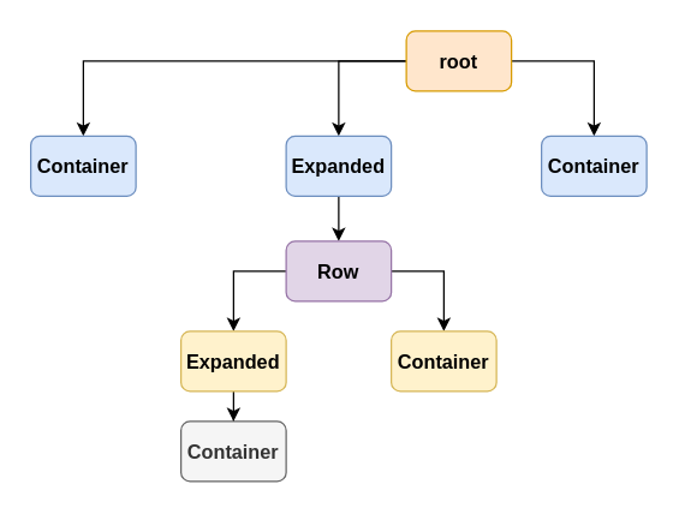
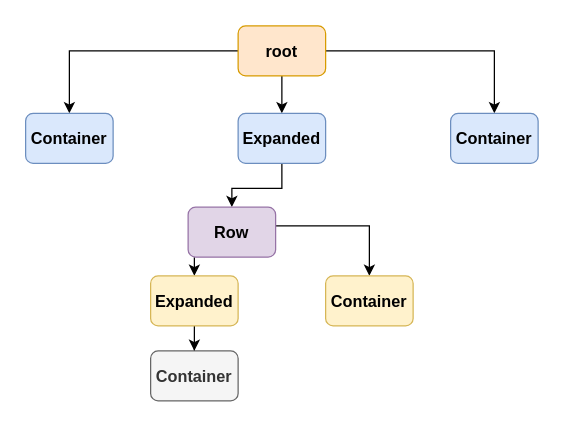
  <mxCell id="0" />
  <mxCell id="1" parent="0" />
  <mxCell id="2" style="edgeStyle=orthogonalEdgeStyle;rounded=0;orthogonalLoop=1;jettySize=auto;html=1;" parent="1" source="5" target="6" edge="1"><mxGeometry relative="1" as="geometry" /></mxCell>
  <mxCell id="3" style="edgeStyle=orthogonalEdgeStyle;rounded=0;orthogonalLoop=1;jettySize=auto;html=1;entryX=0.5;entryY=0;entryDx=0;entryDy=0;" parent="1" source="5" target="8" edge="1"><mxGeometry relative="1" as="geometry" /></mxCell>
  <mxCell id="4" style="edgeStyle=orthogonalEdgeStyle;rounded=0;orthogonalLoop=1;jettySize=auto;html=1;entryX=0.5;entryY=0;entryDx=0;entryDy=0;" parent="1" source="5" target="15" edge="1"><mxGeometry relative="1" as="geometry" /></mxCell>
- <mxCell id="5" value="root" style="rounded=1;whiteSpace=wrap;html=1;fillColor=#ffe6cc;strokeColor=#d79b00;fontSize=13;fontStyle=1" parent="1" vertex="1"><mxGeometry x="270" y="20" width="70" height="40" as="geometry" /></mxCell>
+ <mxCell id="5" value="root" style="rounded=1;whiteSpace=wrap;html=1;fillColor=#ffe6cc;strokeColor=#d79b00;fontSize=13;fontStyle=1" parent="1" vertex="1"><mxGeometry x="190" y="20" width="70" height="40" as="geometry" /></mxCell>
  <mxCell id="6" value="Container" style="rounded=1;whiteSpace=wrap;html=1;fillColor=#dae8fc;strokeColor=#6c8ebf;fontSize=13;fontStyle=1" parent="1" vertex="1"><mxGeometry x="20" y="90" width="70" height="40" as="geometry" /></mxCell>
  <mxCell id="7" value="" style="edgeStyle=orthogonalEdgeStyle;rounded=0;orthogonalLoop=1;jettySize=auto;html=1;fontSize=13;" parent="1" source="8" target="11" edge="1"><mxGeometry relative="1" as="geometry" /></mxCell>
  <mxCell id="8" value="Expanded" style="rounded=1;whiteSpace=wrap;html=1;fillColor=#dae8fc;strokeColor=#6c8ebf;fontSize=13;fontStyle=1" parent="1" vertex="1"><mxGeometry x="190" y="90" width="70" height="40" as="geometry" /></mxCell>
  <mxCell id="9" style="edgeStyle=orthogonalEdgeStyle;rounded=0;orthogonalLoop=1;jettySize=auto;html=1;entryX=0.5;entryY=0;entryDx=0;entryDy=0;fontSize=13;" parent="1" source="11" target="13" edge="1"><mxGeometry relative="1" as="geometry"><Array as="points"><mxPoint x="155" y="180" /></Array></mxGeometry></mxCell>
  <mxCell id="10" style="edgeStyle=orthogonalEdgeStyle;rounded=0;orthogonalLoop=1;jettySize=auto;html=1;entryX=0.5;entryY=0;entryDx=0;entryDy=0;fontSize=13;" parent="1" source="11" target="14" edge="1"><mxGeometry relative="1" as="geometry"><Array as="points"><mxPoint x="295" y="180" /></Array></mxGeometry></mxCell>
- <mxCell id="11" value="Row" style="rounded=1;whiteSpace=wrap;html=1;fillColor=#e1d5e7;strokeColor=#9673a6;fontSize=13;fontStyle=1" parent="1" vertex="1"><mxGeometry x="190" y="160" width="70" height="40" as="geometry" /></mxCell>
+ <mxCell id="11" value="Row" style="rounded=1;whiteSpace=wrap;html=1;fillColor=#e1d5e7;strokeColor=#9673a6;fontSize=13;fontStyle=1" parent="1" vertex="1"><mxGeometry x="150" y="165" width="70" height="40" as="geometry" /></mxCell>
  <mxCell id="12" value="" style="edgeStyle=orthogonalEdgeStyle;rounded=0;orthogonalLoop=1;jettySize=auto;html=1;fontSize=13;" parent="1" source="13" target="16" edge="1"><mxGeometry relative="1" as="geometry" /></mxCell>
  <mxCell id="13" value="Expanded" style="rounded=1;whiteSpace=wrap;html=1;fillColor=#fff2cc;strokeColor=#d6b656;fontSize=13;fontStyle=1" parent="1" vertex="1"><mxGeometry x="120" y="220" width="70" height="40" as="geometry" /></mxCell>
  <mxCell id="14" value="Container" style="rounded=1;whiteSpace=wrap;html=1;fillColor=#fff2cc;strokeColor=#d6b656;fontSize=13;fontStyle=1" parent="1" vertex="1"><mxGeometry x="260" y="220" width="70" height="40" as="geometry" /></mxCell>
  <mxCell id="15" value="Container" style="rounded=1;whiteSpace=wrap;html=1;fillColor=#dae8fc;strokeColor=#6c8ebf;fontSize=13;fontStyle=1" parent="1" vertex="1"><mxGeometry x="360" y="90" width="70" height="40" as="geometry" /></mxCell>
  <mxCell id="16" value="Container" style="rounded=1;whiteSpace=wrap;html=1;fillColor=#f5f5f5;strokeColor=#666666;fontColor=#333333;fontSize=13;fontStyle=1" parent="1" vertex="1"><mxGeometry x="120" y="280" width="70" height="40" as="geometry" /></mxCell>
